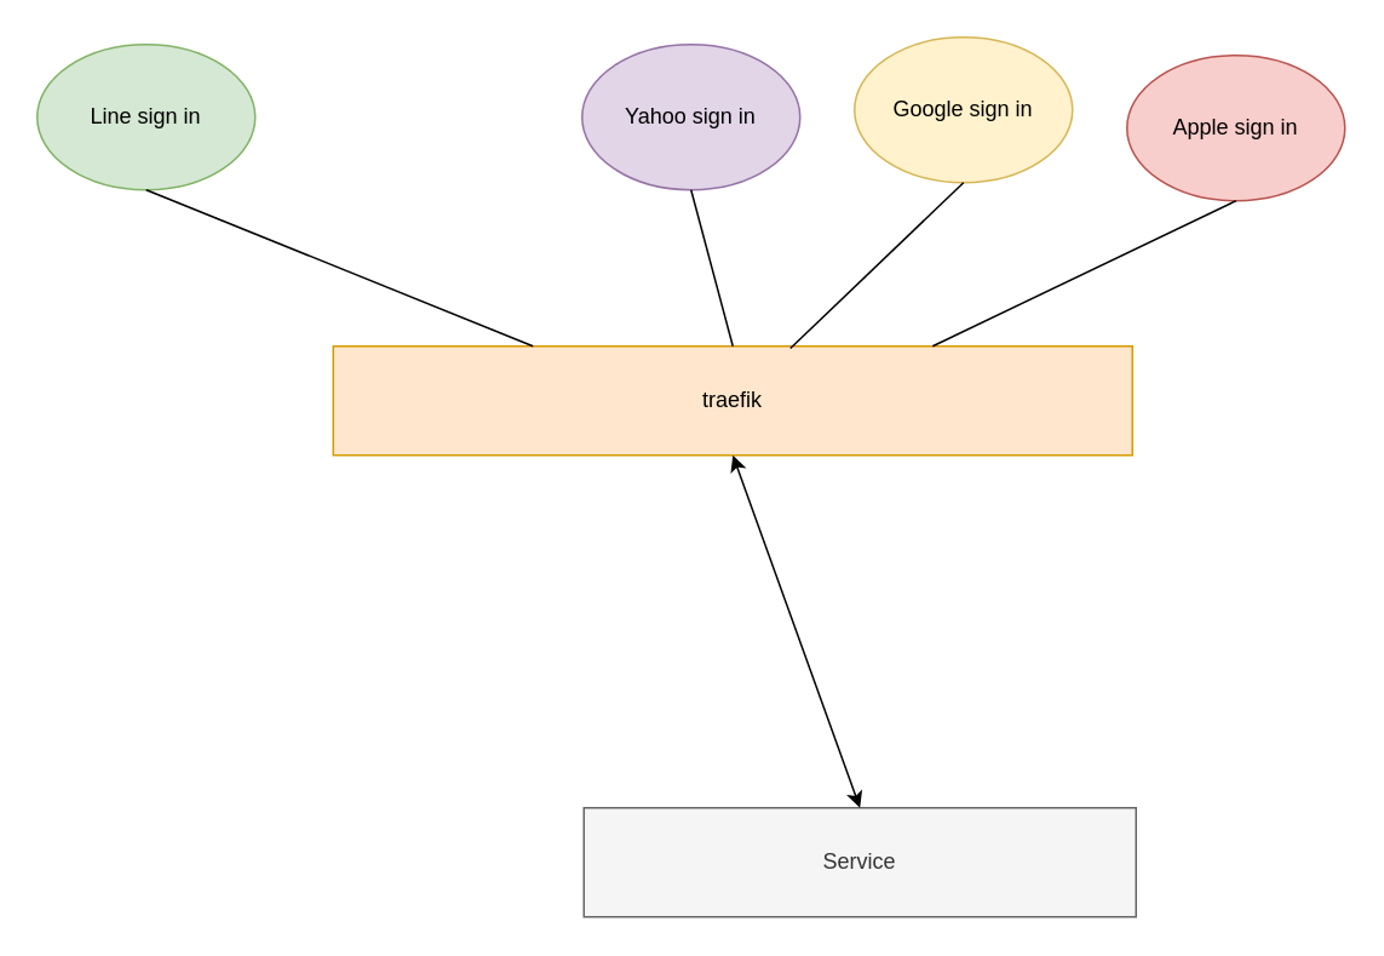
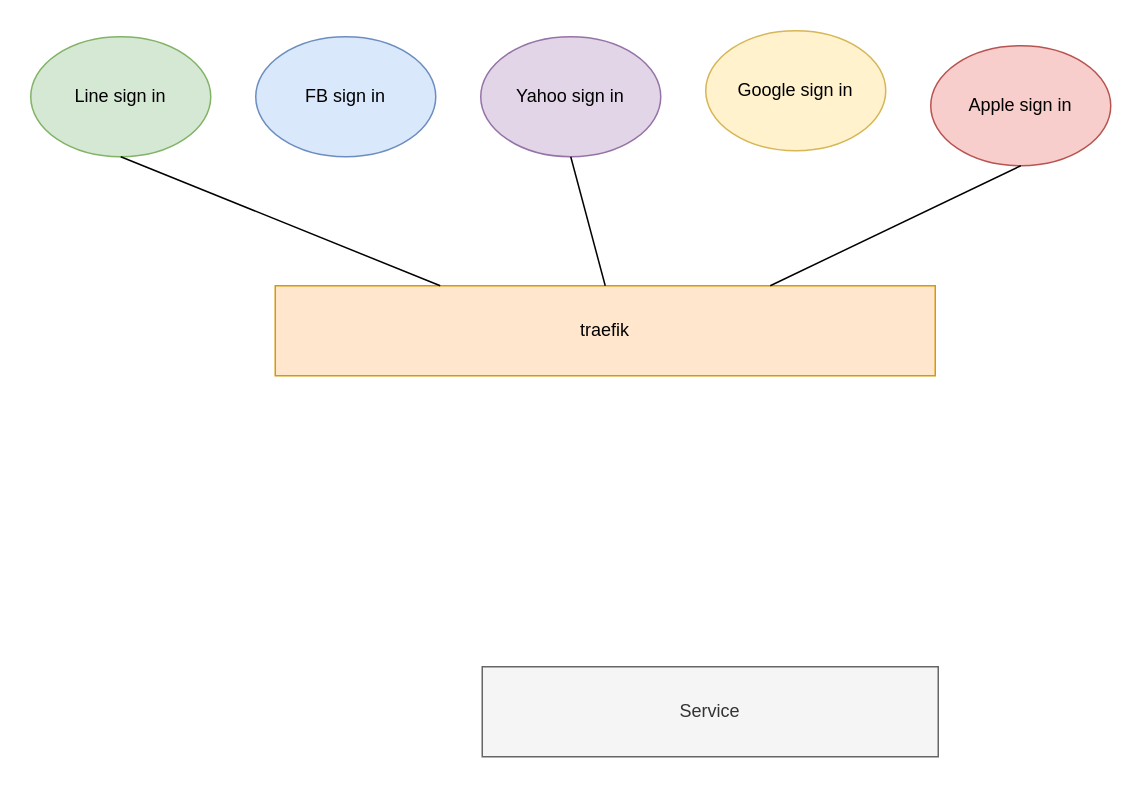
  <mxCell id="0" />
  <mxCell id="1" parent="0" />
  <mxCell id="2" value="traefik" style="rounded=0;whiteSpace=wrap;html=1;fillColor=#ffe6cc;strokeColor=#d79b00;" parent="1" vertex="1"><mxGeometry x="183" y="190" width="440" height="60" as="geometry" /></mxCell>
  <mxCell id="3" value="Line sign in" style="ellipse;whiteSpace=wrap;html=1;fillColor=#d5e8d4;strokeColor=#82b366;" parent="1" vertex="1"><mxGeometry x="20" y="24" width="120" height="80" as="geometry" /></mxCell>
+ <mxCell id="4" value="FB sign in" style="ellipse;whiteSpace=wrap;html=1;fillColor=#dae8fc;strokeColor=#6c8ebf;" parent="1" vertex="1"><mxGeometry x="170" y="24" width="120" height="80" as="geometry" /></mxCell>
  <mxCell id="5" value="Yahoo sign in" style="ellipse;whiteSpace=wrap;html=1;fillColor=#e1d5e7;strokeColor=#9673a6;" parent="1" vertex="1"><mxGeometry x="320" y="24" width="120" height="80" as="geometry" /></mxCell>
  <mxCell id="6" value="Google sign in" style="ellipse;whiteSpace=wrap;html=1;fillColor=#fff2cc;strokeColor=#d6b656;" parent="1" vertex="1"><mxGeometry x="470" y="20" width="120" height="80" as="geometry" /></mxCell>
  <mxCell id="7" value="Apple sign in" style="ellipse;whiteSpace=wrap;html=1;fillColor=#f8cecc;strokeColor=#b85450;" parent="1" vertex="1"><mxGeometry x="620" y="30" width="120" height="80" as="geometry" /></mxCell>
  <mxCell id="8" value="" style="endArrow=none;html=1;exitX=0.25;exitY=0;exitDx=0;exitDy=0;" parent="1" source="2" edge="1"><mxGeometry width="50" height="50" relative="1" as="geometry"><mxPoint x="30" y="154" as="sourcePoint" /><mxPoint x="80" y="104" as="targetPoint" /></mxGeometry></mxCell>
  <mxCell id="9" value="" style="endArrow=none;html=1;entryX=0.5;entryY=1;entryDx=0;entryDy=0;exitX=0.5;exitY=0;exitDx=0;exitDy=0;" parent="1" source="2" edge="1"><mxGeometry width="50" height="50" relative="1" as="geometry"><mxPoint x="508.259" y="190" as="sourcePoint" /><mxPoint x="380" y="104" as="targetPoint" /></mxGeometry></mxCell>
- <mxCell id="10" value="" style="endArrow=none;html=1;entryX=0.5;entryY=1;entryDx=0;entryDy=0;exitX=0.572;exitY=0.02;exitDx=0;exitDy=0;exitPerimeter=0;" parent="1" source="2" target="6" edge="1"><mxGeometry width="50" height="50" relative="1" as="geometry"><mxPoint x="413" y="200" as="sourcePoint" /><mxPoint x="390" y="114" as="targetPoint" /><Array as="points" /></mxGeometry></mxCell>
  <mxCell id="11" value="" style="endArrow=none;html=1;entryX=0.5;entryY=1;entryDx=0;entryDy=0;exitX=0.75;exitY=0;exitDx=0;exitDy=0;" parent="1" source="2" edge="1"><mxGeometry width="50" height="50" relative="1" as="geometry"><mxPoint x="584.68" y="191.2" as="sourcePoint" /><mxPoint x="680" y="110" as="targetPoint" /><Array as="points" /></mxGeometry></mxCell>
  <mxCell id="12" value="Service" style="rounded=0;whiteSpace=wrap;html=1;fillColor=#f5f5f5;strokeColor=#666666;fontColor=#333333;" parent="1" vertex="1"><mxGeometry x="321" y="444" width="304" height="60" as="geometry" /></mxCell>
- <mxCell id="13" value="" style="endArrow=classic;startArrow=classic;html=1;entryX=0.5;entryY=1;entryDx=0;entryDy=0;exitX=0.5;exitY=0;exitDx=0;exitDy=0;" parent="1" source="12" target="2" edge="1"><mxGeometry width="50" height="50" relative="1" as="geometry"><mxPoint x="17" y="574" as="sourcePoint" /><mxPoint x="67" y="524" as="targetPoint" /><Array as="points" /></mxGeometry></mxCell>
